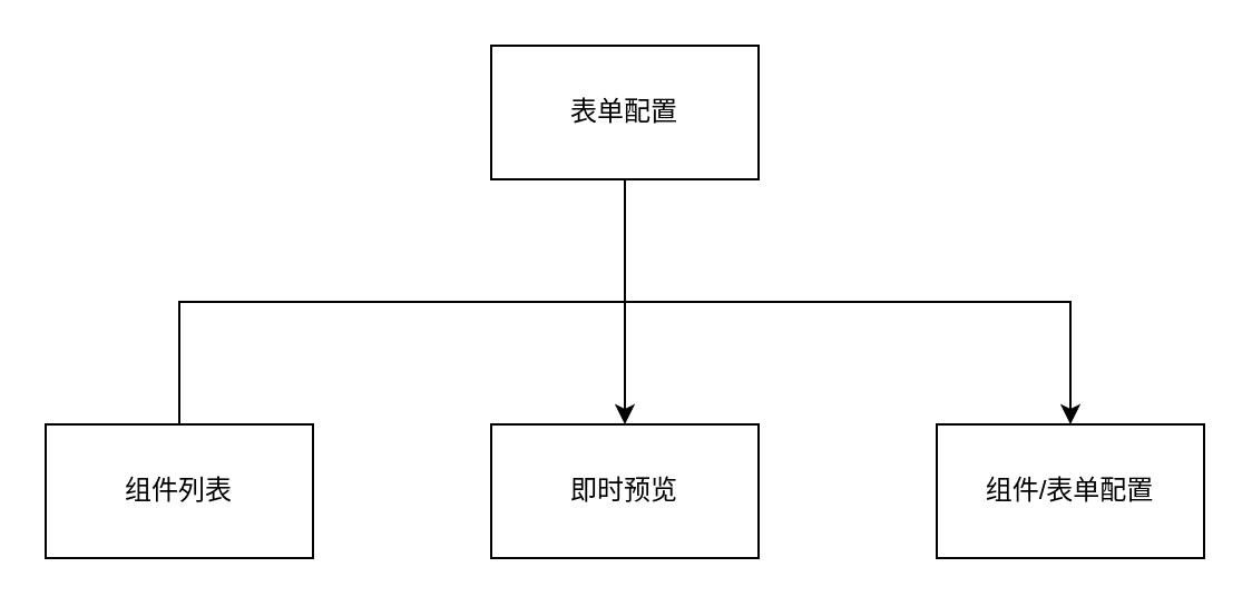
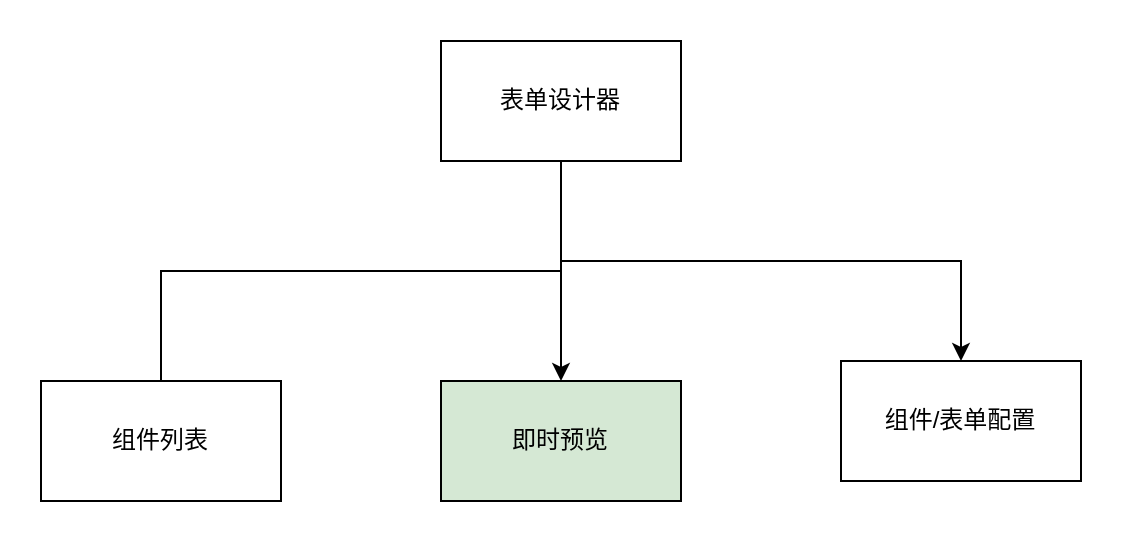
  <mxCell id="0" />
  <mxCell id="1" parent="0" />
  <mxCell id="2" style="edgeStyle=orthogonalEdgeStyle;rounded=0;orthogonalLoop=1;jettySize=auto;html=1;exitX=0.5;exitY=1;exitDx=0;exitDy=0;entryX=0.5;entryY=0;entryDx=0;entryDy=0;endArrow=none;" edge="1" parent="1" source="5" target="6"><mxGeometry relative="1" as="geometry" /></mxCell>
  <mxCell id="3" style="edgeStyle=orthogonalEdgeStyle;rounded=0;orthogonalLoop=1;jettySize=auto;html=1;exitX=0.5;exitY=1;exitDx=0;exitDy=0;" edge="1" parent="1" source="5" target="7"><mxGeometry relative="1" as="geometry" /></mxCell>
  <mxCell id="4" style="edgeStyle=orthogonalEdgeStyle;rounded=0;orthogonalLoop=1;jettySize=auto;html=1;exitX=0.5;exitY=1;exitDx=0;exitDy=0;" edge="1" parent="1" source="5" target="8"><mxGeometry relative="1" as="geometry" /></mxCell>
- <mxCell id="5" value="表单配置" style="rounded=0;whiteSpace=wrap;html=1;" vertex="1" parent="1"><mxGeometry x="220" y="20" width="120" height="60" as="geometry" /></mxCell>
+ <mxCell id="5" value="表单设计器" style="rounded=0;whiteSpace=wrap;html=1;" vertex="1" parent="1"><mxGeometry x="220" y="20" width="120" height="60" as="geometry" /></mxCell>
  <mxCell id="6" value="组件列表" style="rounded=0;whiteSpace=wrap;html=1;" vertex="1" parent="1"><mxGeometry x="20" y="190" width="120" height="60" as="geometry" /></mxCell>
- <mxCell id="7" value="即时预览" style="rounded=0;whiteSpace=wrap;html=1;" vertex="1" parent="1"><mxGeometry x="220" y="190" width="120" height="60" as="geometry" /></mxCell>
- <mxCell id="8" value="组件/表单配置" style="rounded=0;whiteSpace=wrap;html=1;" vertex="1" parent="1"><mxGeometry x="420" y="190" width="120" height="60" as="geometry" /></mxCell>
+ <mxCell id="7" value="即时预览" style="rounded=0;whiteSpace=wrap;html=1;fillColor=#d5e8d4;" vertex="1" parent="1"><mxGeometry x="220" y="190" width="120" height="60" as="geometry" /></mxCell>
+ <mxCell id="8" value="组件/表单配置" style="rounded=0;whiteSpace=wrap;html=1;" vertex="1" parent="1"><mxGeometry x="420" y="180" width="120" height="60" as="geometry" /></mxCell>
